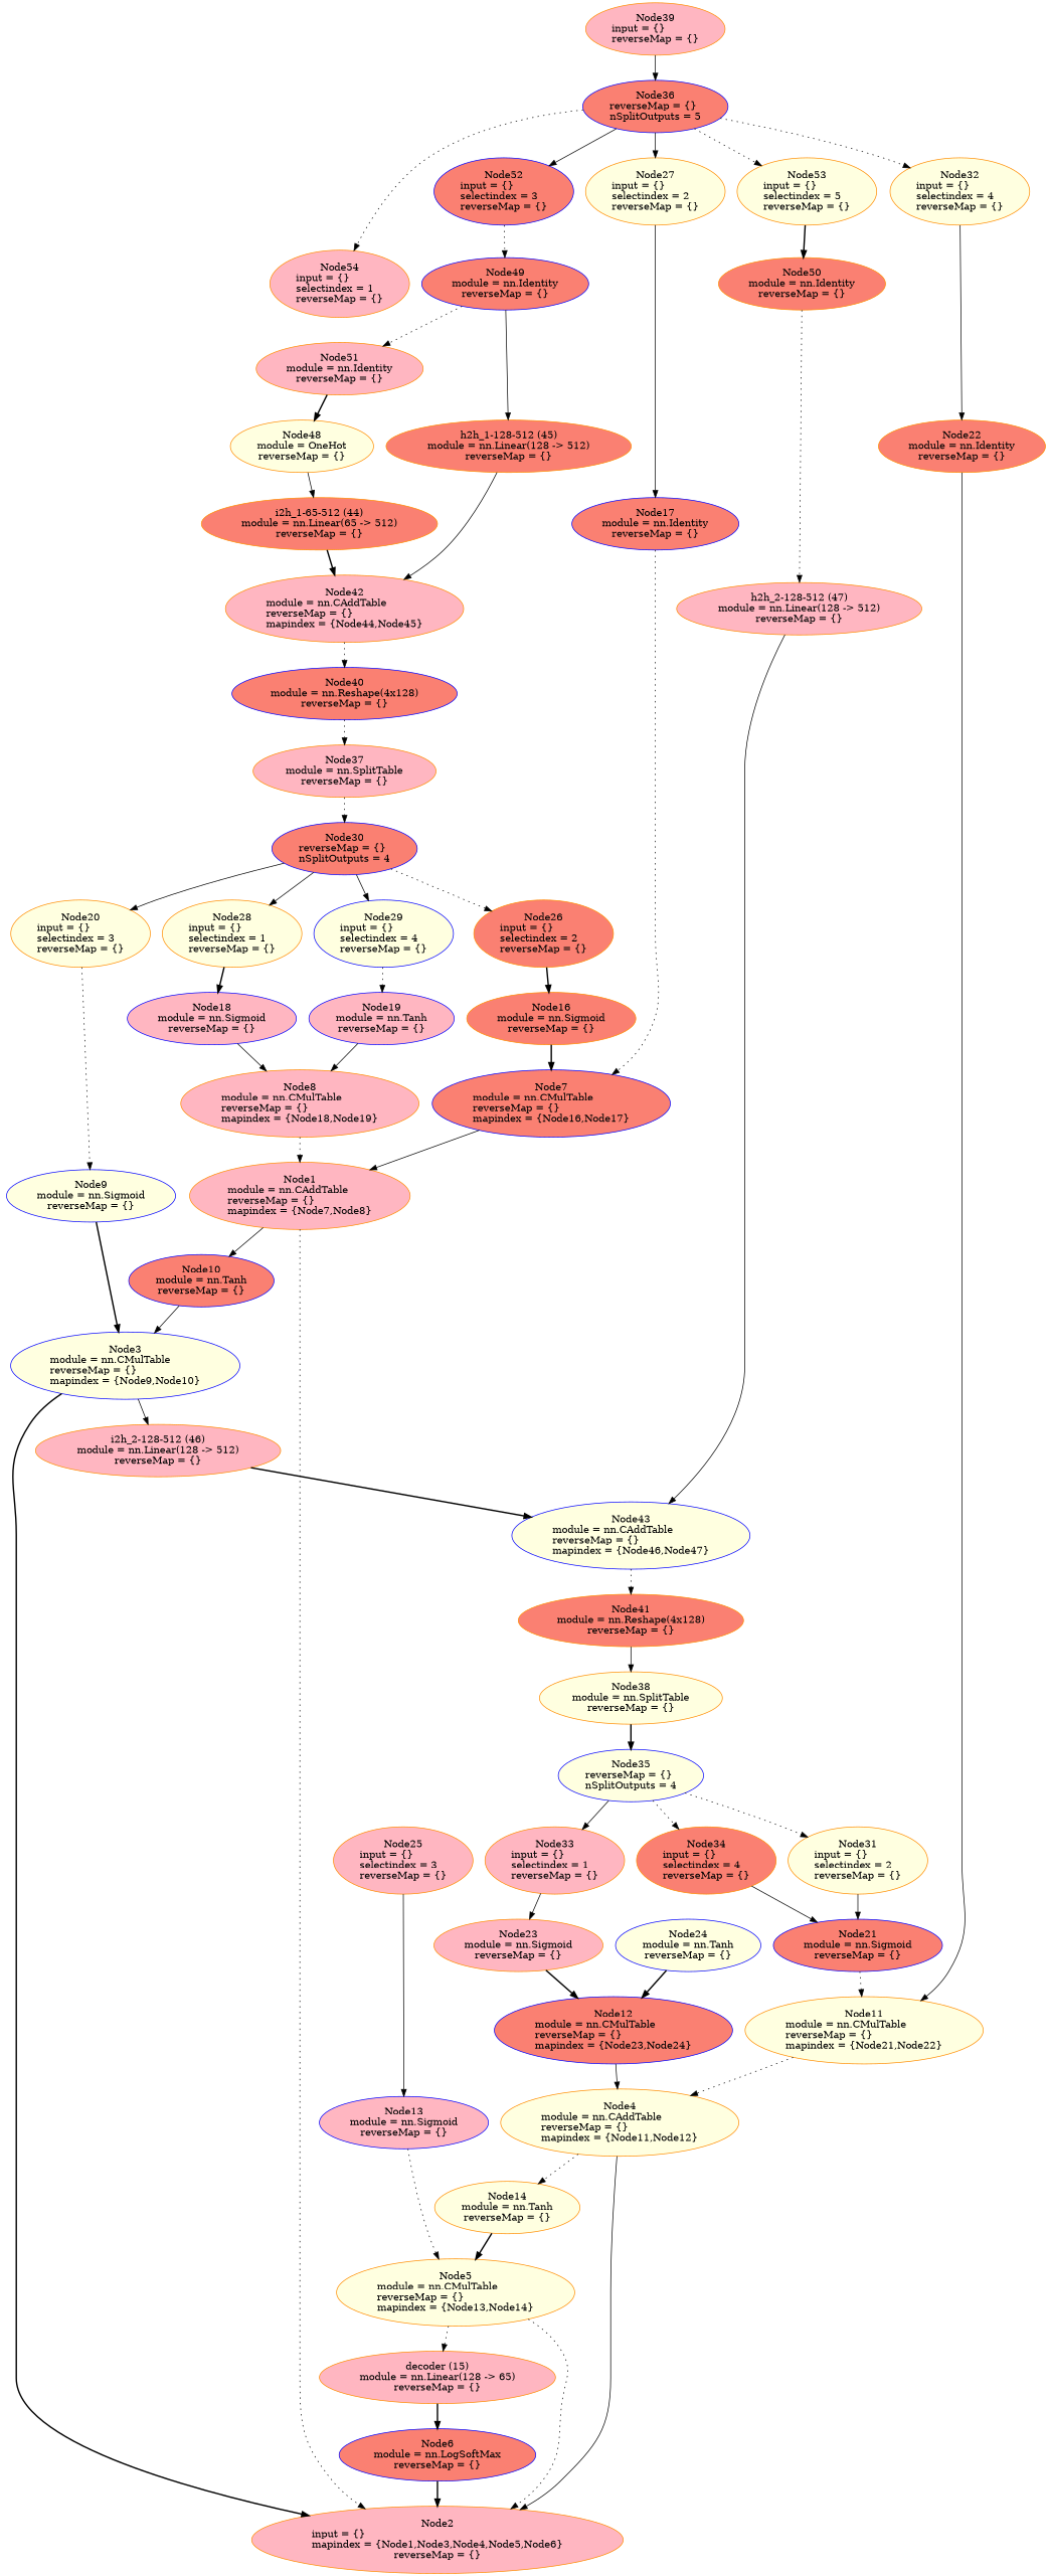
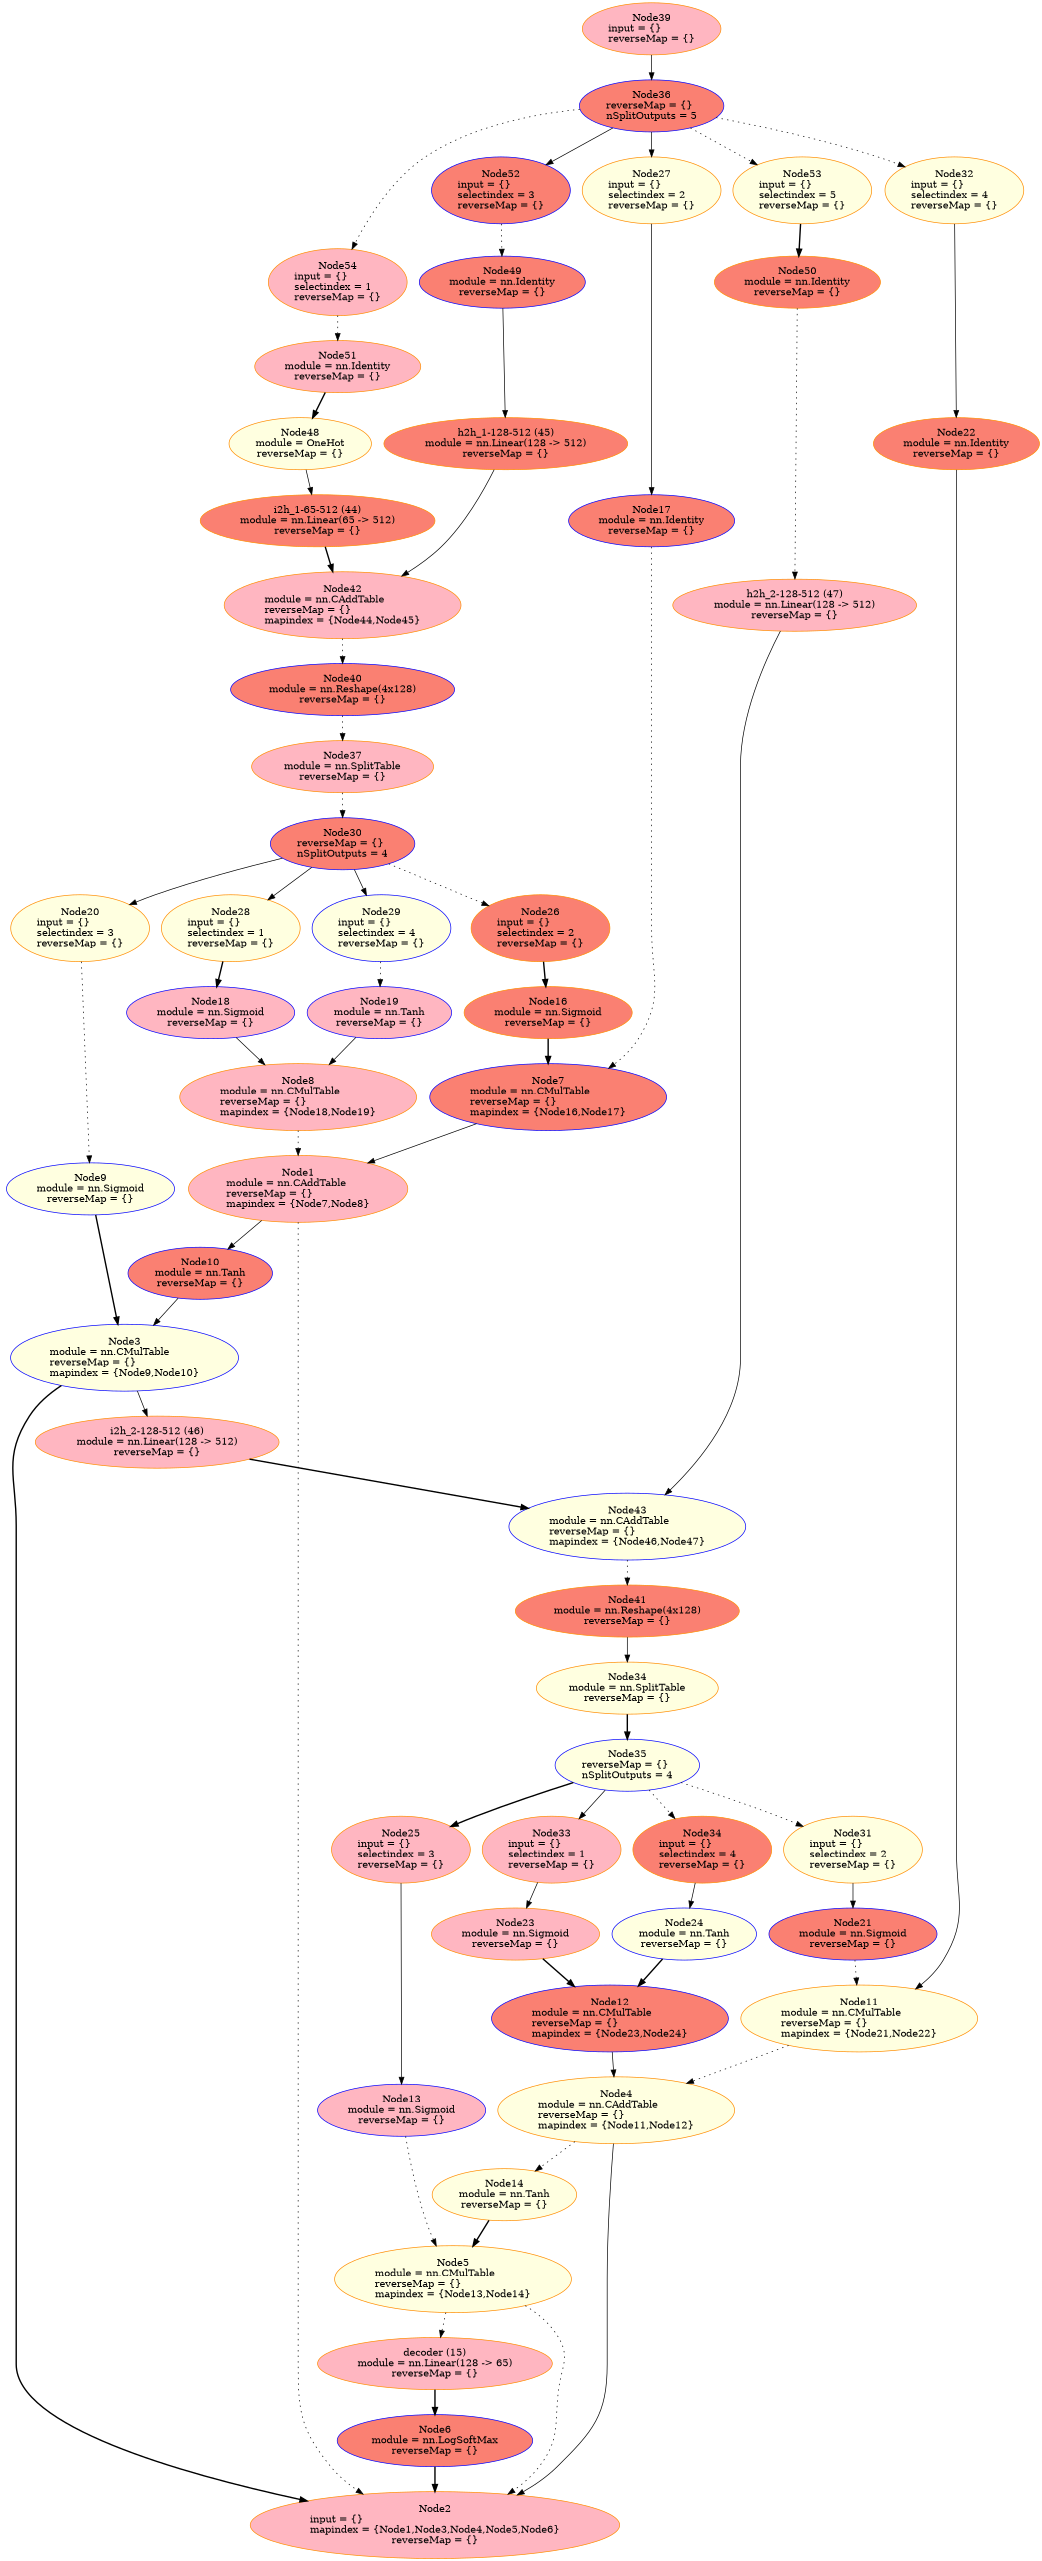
  digraph {
    node [color=darkorange fillcolor=salmon shape=oval style=filled]
    edge [style=solid]
    n1 [fillcolor=lightpink height=1.3356 label="Node1\nmodule = nn.CAddTable\lreverseMap = {}\lmapindex = {Node7,Node8}" width=3.457]
    n2 [fillcolor=lightpink height=1.3356 label="Node2\ninput = {}\lmapindex = {Node1,Node3,Node4,Node5,Node6}\lreverseMap = {}" width=5.7943]
    n3 [color=blue height=1.041 label="Node10\nmodule = nn.Tanh\lreverseMap = {}" width=2.3374]
    n4 [color=blue fillcolor=lightyellow height=1.3356 label="Node3\nmodule = nn.CMulTable\lreverseMap = {}\lmapindex = {Node9,Node10}" width=3.5748]
    n5 [fillcolor=lightpink height=1.041 label="i2h_2-128-512 (46)\nmodule = nn.Linear(128 -> 512)\lreverseMap = {}" width=3.8498]
    n6 [color=blue fillcolor=lightyellow height=1.3356 label="Node43\nmodule = nn.CAddTable\lreverseMap = {}\lmapindex = {Node46,Node47}" width=3.7123]
    n7 [height=1.041 label="Node41\nmodule = nn.Reshape(4x128)\lreverseMap = {}" width=3.5159]
    n8 [fillcolor=lightyellow height=1.3356 label="Node4\nmodule = nn.CAddTable\lreverseMap = {}\lmapindex = {Node11,Node12}" width=3.7123]
    n9 [fillcolor=lightyellow height=1.041 label="Node14\nmodule = nn.Tanh\lreverseMap = {}" width=2.3374]
    n10 [fillcolor=lightyellow height=1.3356 label="Node5\nmodule = nn.CMulTable\lreverseMap = {}\lmapindex = {Node13,Node14}" width=3.7123]
    n11 [fillcolor=lightpink height=1.041 label="decoder (15)\nmodule = nn.Linear(128 -> 65)\lreverseMap = {}" width=3.7123]
    n12 [color=blue height=1.041 label="Node6\nmodule = nn.LogSoftMax\lreverseMap = {}" width=3.1623]
    n13 [color=blue height=1.3356 label="Node7\nmodule = nn.CMulTable\lreverseMap = {}\lmapindex = {Node16,Node17}" width=3.7123]
    n14 [fillcolor=lightpink height=1.3356 label="Node8\nmodule = nn.CMulTable\lreverseMap = {}\lmapindex = {Node18,Node19}" width=3.7123]
    n15 [color=blue fillcolor=lightyellow height=1.041 label="Node9\nmodule = nn.Sigmoid\lreverseMap = {}" width=2.6909]
    n16 [fillcolor=lightyellow height=1.3356 label="Node11\nmodule = nn.CMulTable\lreverseMap = {}\lmapindex = {Node21,Node22}" width=3.7123]
    n17 [color=blue height=1.3356 label="Node12\nmodule = nn.CMulTable\lreverseMap = {}\lmapindex = {Node23,Node24}" width=3.7123]
    n18 [color=blue fillcolor=lightpink height=1.041 label="Node13\nmodule = nn.Sigmoid\lreverseMap = {}" width=2.6909]
    n19 [height=1.041 label="Node16\nmodule = nn.Sigmoid\lreverseMap = {}" width=2.6909]
    n20 [color=blue height=1.041 label="Node17\nmodule = nn.Identity\lreverseMap = {}" width=2.6124]
    n21 [color=blue fillcolor=lightpink height=1.041 label="Node18\nmodule = nn.Sigmoid\lreverseMap = {}" width=2.6909]
    n22 [color=blue fillcolor=lightpink height=1.041 label="Node19\nmodule = nn.Tanh\lreverseMap = {}" width=2.3374]
    n23 [fillcolor=lightyellow height=1.3356 label="Node20\ninput = {}\lselectindex = 3\lreverseMap = {}" width=2.1606]
    n24 [color=blue height=1.041 label="Node21\nmodule = nn.Sigmoid\lreverseMap = {}" width=2.6909]
    n25 [height=1.041 label="Node22\nmodule = nn.Identity\lreverseMap = {}" width=2.6124]
    n26 [fillcolor=lightpink height=1.041 label="Node23\nmodule = nn.Sigmoid\lreverseMap = {}" width=2.6909]
    n27 [color=blue fillcolor=lightyellow height=1.041 label="Node24\nmodule = nn.Tanh\lreverseMap = {}" width=2.3374]
    n28 [fillcolor=lightpink height=1.3356 label="Node25\ninput = {}\lselectindex = 3\lreverseMap = {}" width=2.1606]
    n29 [height=1.3356 label="Node26\ninput = {}\lselectindex = 2\lreverseMap = {}" width=2.1606]
    n30 [fillcolor=lightyellow height=1.3356 label="Node27\ninput = {}\lselectindex = 2\lreverseMap = {}" width=2.1606]
    n31 [fillcolor=lightyellow height=1.3356 label="Node28\ninput = {}\lselectindex = 1\lreverseMap = {}" width=2.1606]
    n32 [color=blue fillcolor=lightyellow height=1.3356 label="Node29\ninput = {}\lselectindex = 4\lreverseMap = {}" width=2.1606]
    n33 [color=blue height=1.041 label="Node30\nreverseMap = {}\lnSplitOutputs = 4" width=2.2392]
    n34 [fillcolor=lightyellow height=1.3356 label="Node31\ninput = {}\lselectindex = 2\lreverseMap = {}" width=2.1606]
    n35 [fillcolor=lightyellow height=1.3356 label="Node32\ninput = {}\lselectindex = 4\lreverseMap = {}" width=2.1606]
    n36 [fillcolor=lightpink height=1.3356 label="Node33\ninput = {}\lselectindex = 1\lreverseMap = {}" width=2.1606]
    n37 [height=1.3356 label="Node34\ninput = {}\lselectindex = 4\lreverseMap = {}" width=2.1606]
    n38 [color=blue fillcolor=lightyellow height=1.041 label="Node35\nreverseMap = {}\lnSplitOutputs = 4" width=2.2392]
    n39 [color=blue height=1.041 label="Node36\nreverseMap = {}\lnSplitOutputs = 5" width=2.2392]
    n40 [color=blue height=1.3356 label="Node52\ninput = {}\lselectindex = 3\lreverseMap = {}" width=2.1606]
    n41 [fillcolor=lightyellow height=1.3356 label="Node53\ninput = {}\lselectindex = 5\lreverseMap = {}" width=2.1606]
    n42 [fillcolor=lightpink height=1.3356 label="Node54\ninput = {}\lselectindex = 1\lreverseMap = {}" width=2.1606]
    n43 [color=blue height=1.041 label="Node49\nmodule = nn.Identity\lreverseMap = {}" width=2.6124]
    n44 [height=1.041 label="Node50\nmodule = nn.Identity\lreverseMap = {}" width=2.6124]
    n45 [fillcolor=lightpink height=1.041 label="Node51\nmodule = nn.Identity\lreverseMap = {}" width=2.6124]
    n46 [height=1.041 label="h2h_1-128-512 (45)\nmodule = nn.Linear(128 -> 512)\lreverseMap = {}" width=3.8498]
    n47 [fillcolor=lightpink height=1.041 label="h2h_2-128-512 (47)\nmodule = nn.Linear(128 -> 512)\lreverseMap = {}" width=3.8498]
    n48 [fillcolor=lightyellow height=1.041 label="Node48\nmodule = OneHot\lreverseMap = {}" width=2.2785]
    n49 [fillcolor=lightpink height=1.041 label="Node37\nmodule = nn.SplitTable\lreverseMap = {}" width=2.8874]
-   n50 [fillcolor=lightyellow height=1.041 label="Node38\nmodule = nn.SplitTable\lreverseMap = {}" width=2.8874]
+   n50 [fillcolor=lightyellow height=1.041 label="Node34\nmodule = nn.SplitTable\lreverseMap = {}" width=2.8874]
    n51 [fillcolor=lightpink height=1.041 label="Node39\ninput = {}\lreverseMap = {}" width=2.1606]
    n52 [color=blue height=1.041 label="Node40\nmodule = nn.Reshape(4x128)\lreverseMap = {}" width=3.5159]
    n53 [fillcolor=lightpink height=1.3356 label="Node42\nmodule = nn.CAddTable\lreverseMap = {}\lmapindex = {Node44,Node45}" width=3.7123]
    n54 [height=1.041 label="i2h_1-65-512 (44)\nmodule = nn.Linear(65 -> 512)\lreverseMap = {}" width=3.7123]
    n1 -> n2 [style=dotted]
    n1 -> n3
    n3 -> n4
    n4 -> n2 [style=bold]
    n4 -> n5
    n5 -> n6 [style=bold]
    n6 -> n7 [style=dotted]
    n7 -> n50
    n8 -> n2
    n8 -> n9 [style=dotted]
    n9 -> n10 [style=bold]
    n10 -> n2 [style=dotted]
    n10 -> n11 [style=dotted]
    n11 -> n12 [style=bold]
    n12 -> n2 [style=bold]
    n13 -> n1
    n14 -> n1 [style=dotted]
    n15 -> n4 [style=bold]
    n16 -> n8 [style=dotted]
    n17 -> n8
    n18 -> n10 [style=dotted]
    n19 -> n13 [style=bold]
    n20 -> n13 [style=dotted]
    n21 -> n14
    n22 -> n14
    n23 -> n15 [style=dotted]
    n24 -> n16 [style=dotted]
    n25 -> n16
    n26 -> n17 [style=bold]
    n27 -> n17 [style=bold]
    n28 -> n18
    n29 -> n19 [style=bold]
    n30 -> n20
    n31 -> n21 [style=bold]
    n32 -> n22 [style=dotted]
    n33 -> n23
    n33 -> n29 [style=dotted]
    n33 -> n31
    n33 -> n32
    n34 -> n24
    n35 -> n25
    n36 -> n26
-   n37 -> n24
+   n37 -> n27
+   n38 -> n28 [style=bold]
    n38 -> n34 [style=dotted]
    n38 -> n36
    n38 -> n37 [style=dotted]
    n39 -> n30
    n39 -> n35 [style=dotted]
    n39 -> n40
    n39 -> n41 [style=dotted]
    n39 -> n42 [style=dotted]
    n40 -> n43 [style=dotted]
    n41 -> n44 [style=bold]
-   n43 -> n45 [style=dotted]
+   n42 -> n45 [style=dotted]
    n43 -> n46
    n44 -> n47 [style=dotted]
    n45 -> n48 [style=bold]
    n46 -> n53
    n47 -> n6
    n48 -> n54
    n49 -> n33 [style=dotted]
    n50 -> n38 [style=bold]
    n51 -> n39
    n52 -> n49 [style=dotted]
    n53 -> n52 [style=dotted]
    n54 -> n53 [style=bold]
  }
